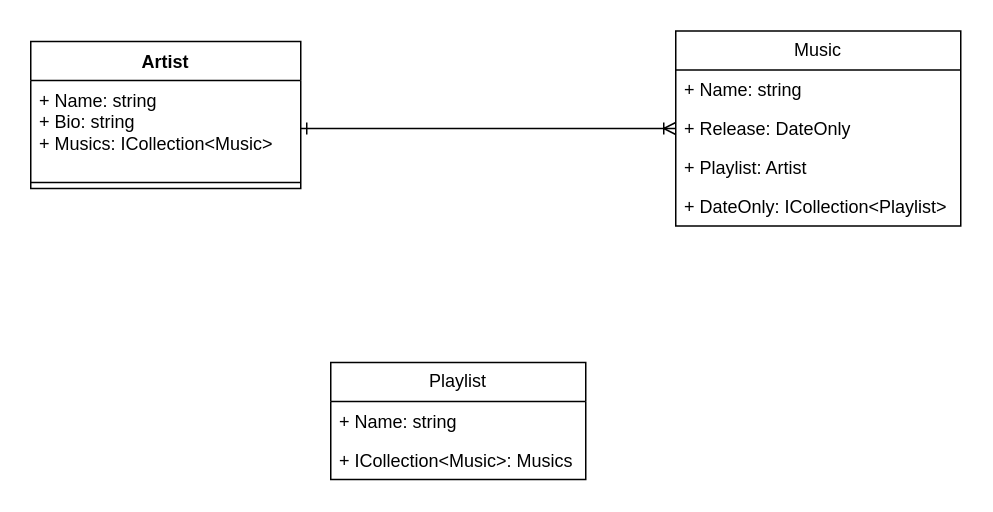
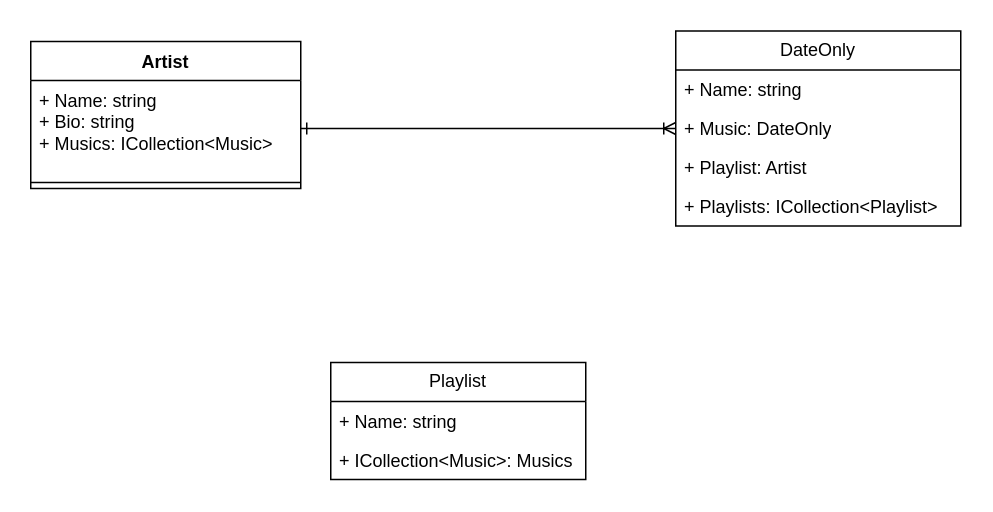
  <mxCell id="0" />
  <mxCell id="1" parent="0" />
  <mxCell id="2" value="Artist" style="swimlane;fontStyle=1;align=center;verticalAlign=top;childLayout=stackLayout;horizontal=1;startSize=26;horizontalStack=0;resizeParent=1;resizeParentMax=0;resizeLast=0;collapsible=1;marginBottom=0;whiteSpace=wrap;html=1;" parent="1" vertex="1"><mxGeometry x="20" y="27" width="180" height="98" as="geometry" /></mxCell>
  <mxCell id="3" value="+ Name: string&lt;div&gt;+ Bio: string&lt;/div&gt;&lt;div&gt;+ Musics: ICollection&amp;lt;Music&amp;gt;&lt;br&gt;&lt;/div&gt;" style="text;strokeColor=none;fillColor=none;align=left;verticalAlign=top;spacingLeft=4;spacingRight=4;overflow=hidden;rotatable=0;points=[[0,0.5],[1,0.5]];portConstraint=eastwest;whiteSpace=wrap;html=1;" parent="2" vertex="1"><mxGeometry y="26" width="180" height="64" as="geometry" /></mxCell>
  <mxCell id="4" value="" style="line;strokeWidth=1;fillColor=none;align=left;verticalAlign=middle;spacingTop=-1;spacingLeft=3;spacingRight=3;rotatable=0;labelPosition=right;points=[];portConstraint=eastwest;strokeColor=inherit;" parent="2" vertex="1"><mxGeometry y="90" width="180" height="8" as="geometry" /></mxCell>
- <mxCell id="5" value="Music" style="swimlane;fontStyle=0;childLayout=stackLayout;horizontal=1;startSize=26;fillColor=none;horizontalStack=0;resizeParent=1;resizeParentMax=0;resizeLast=0;collapsible=1;marginBottom=0;whiteSpace=wrap;html=1;glass=0;swimlaneLine=1;" vertex="1" parent="1"><mxGeometry x="450" y="20" width="190" height="130" as="geometry" /></mxCell>
+ <mxCell id="5" value="DateOnly" style="swimlane;fontStyle=0;childLayout=stackLayout;horizontal=1;startSize=26;fillColor=none;horizontalStack=0;resizeParent=1;resizeParentMax=0;resizeLast=0;collapsible=1;marginBottom=0;whiteSpace=wrap;html=1;glass=0;swimlaneLine=1;" vertex="1" parent="1"><mxGeometry x="450" y="20" width="190" height="130" as="geometry" /></mxCell>
  <mxCell id="6" value="+ Name: string" style="text;strokeColor=none;fillColor=none;align=left;verticalAlign=top;spacingLeft=4;spacingRight=4;overflow=hidden;rotatable=0;points=[[0,0.5],[1,0.5]];portConstraint=eastwest;whiteSpace=wrap;html=1;" vertex="1" parent="5"><mxGeometry y="26" width="190" height="26" as="geometry" /></mxCell>
- <mxCell id="7" value="+ Release: DateOnly" style="text;strokeColor=none;fillColor=none;align=left;verticalAlign=top;spacingLeft=4;spacingRight=4;overflow=hidden;rotatable=0;points=[[0,0.5],[1,0.5]];portConstraint=eastwest;whiteSpace=wrap;html=1;" vertex="1" parent="5"><mxGeometry y="52" width="190" height="26" as="geometry" /></mxCell>
+ <mxCell id="7" value="+ Music: DateOnly" style="text;strokeColor=none;fillColor=none;align=left;verticalAlign=top;spacingLeft=4;spacingRight=4;overflow=hidden;rotatable=0;points=[[0,0.5],[1,0.5]];portConstraint=eastwest;whiteSpace=wrap;html=1;" vertex="1" parent="5"><mxGeometry y="52" width="190" height="26" as="geometry" /></mxCell>
  <mxCell id="8" value="+ Playlist: Artist" style="text;strokeColor=none;fillColor=none;align=left;verticalAlign=top;spacingLeft=4;spacingRight=4;overflow=hidden;rotatable=0;points=[[0,0.5],[1,0.5]];portConstraint=eastwest;whiteSpace=wrap;html=1;" vertex="1" parent="5"><mxGeometry y="78" width="190" height="26" as="geometry" /></mxCell>
- <mxCell id="9" value="+ DateOnly: ICollection&amp;lt;Playlist&amp;gt;" style="text;strokeColor=none;fillColor=none;align=left;verticalAlign=top;spacingLeft=4;spacingRight=4;overflow=hidden;rotatable=0;points=[[0,0.5],[1,0.5]];portConstraint=eastwest;whiteSpace=wrap;html=1;" vertex="1" parent="5"><mxGeometry y="104" width="190" height="26" as="geometry" /></mxCell>
+ <mxCell id="9" value="+ Playlists: ICollection&amp;lt;Playlist&amp;gt;" style="text;strokeColor=none;fillColor=none;align=left;verticalAlign=top;spacingLeft=4;spacingRight=4;overflow=hidden;rotatable=0;points=[[0,0.5],[1,0.5]];portConstraint=eastwest;whiteSpace=wrap;html=1;" vertex="1" parent="5"><mxGeometry y="104" width="190" height="26" as="geometry" /></mxCell>
  <mxCell id="10" style="edgeStyle=orthogonalEdgeStyle;rounded=0;orthogonalLoop=1;jettySize=auto;html=1;endArrow=ERoneToMany;endFill=0;startArrow=ERone;startFill=0;" edge="1" parent="1" source="3" target="5"><mxGeometry relative="1" as="geometry" /></mxCell>
  <mxCell id="11" value="Playlist" style="swimlane;fontStyle=0;childLayout=stackLayout;horizontal=1;startSize=26;fillColor=none;horizontalStack=0;resizeParent=1;resizeParentMax=0;resizeLast=0;collapsible=1;marginBottom=0;whiteSpace=wrap;html=1;" vertex="1" parent="1"><mxGeometry x="220" y="241" width="170" height="78" as="geometry" /></mxCell>
  <mxCell id="12" value="+ Name: string" style="text;strokeColor=none;fillColor=none;align=left;verticalAlign=top;spacingLeft=4;spacingRight=4;overflow=hidden;rotatable=0;points=[[0,0.5],[1,0.5]];portConstraint=eastwest;whiteSpace=wrap;html=1;" vertex="1" parent="11"><mxGeometry y="26" width="170" height="26" as="geometry" /></mxCell>
  <mxCell id="13" value="+ ICollection&amp;lt;Music&amp;gt;: Musics" style="text;strokeColor=none;fillColor=none;align=left;verticalAlign=top;spacingLeft=4;spacingRight=4;overflow=hidden;rotatable=0;points=[[0,0.5],[1,0.5]];portConstraint=eastwest;whiteSpace=wrap;html=1;" vertex="1" parent="11"><mxGeometry y="52" width="170" height="26" as="geometry" /></mxCell>
